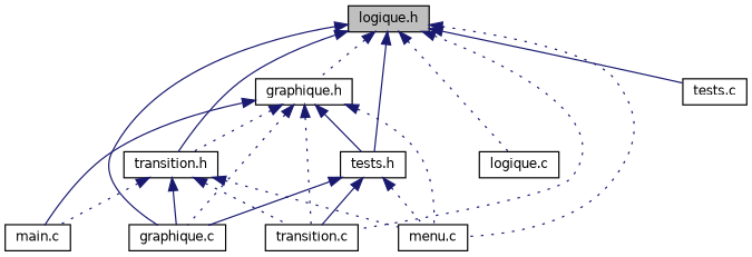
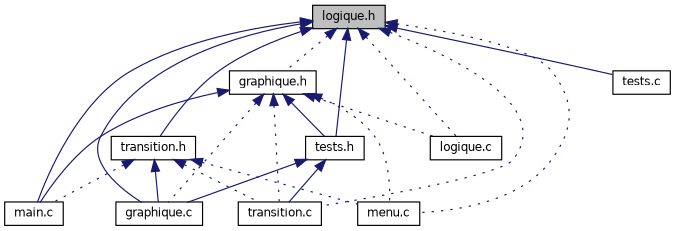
  digraph {
    node [color=black fillcolor=white fontname=Helvetica fontsize=10 shape=record style=filled]
    edge [color=midnightblue dir=back fontname=Helvetica fontsize=10 labelfontname=Helvetica labelfontsize=10 style=dotted]
    n1 [fillcolor=grey75 fontcolor=black height=0.2 label="logique.h" width=0.4]
    n2 [height=0.2 label="transition.h" width=0.4]
    n3 [height=0.2 label="graphique.c" width=0.4]
    n4 [height=0.2 label="main.c" width=0.4]
    n5 [height=0.2 label="menu.c" width=0.4]
    n6 [height=0.2 label="transition.c" width=0.4]
    n7 [height=0.2 label="graphique.h" width=0.4]
    n8 [height=0.2 label="tests.h" width=0.4]
    n9 [height=0.2 label="logique.c" width=0.4]
    n10 [height=0.2 label="tests.c" width=0.4]
    n1 -> n2 [style=solid]
    n1 -> n3 [style=solid]
+   n1 -> n4 [style=solid]
    n1 -> n5
    n1 -> n6
    n1 -> n7
    n1 -> n8 [style=solid]
    n1 -> n9
    n1 -> n10 [style=solid]
    n2 -> n3 [style=solid]
    n2 -> n4
    n2 -> n5
    n2 -> n6
-   n7 -> n2
+   n7 -> n9
    n7 -> n3
    n7 -> n4 [style=solid]
    n7 -> n5
    n7 -> n6
    n7 -> n8 [style=solid]
    n8 -> n3 [style=solid]
-   n8 -> n5
    n8 -> n6 [style=solid]
  }
